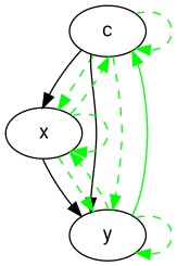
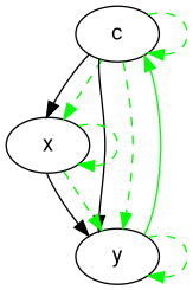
  digraph {
    fontname=Roboto
    node [fontname=Roboto]
    edge [color=green fontname=Roboto style=dashed]
    c
    x
    y
    c -> c
    c -> x [color="" style=""]
    c -> x
    c -> y [color="" style=""]
    c -> y
-   x -> c
    x -> x
    x -> y [color="" style=""]
    x -> y
    y -> c [style=solid]
-   y -> x
    y -> y
  }
